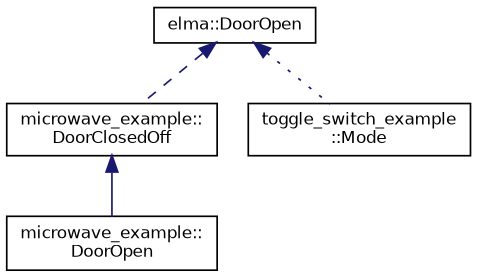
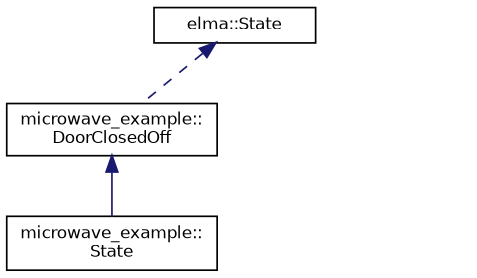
  digraph {
    rankdir=TB
    node [color=black fillcolor=white fontname=Helvetica fontsize=10 shape=record style=filled]
    edge [color=midnightblue dir=back fontname=Helvetica fontsize=10 labelfontname=Helvetica labelfontsize=10]
-   n1 [fontcolor=black height=0.2 label="elma::DoorOpen" width=0.4]
+   n1 [fontcolor=black height=0.2 label="elma::State" width=0.4]
    n2 [height=0.2 label="microwave_example::\lDoorClosedOff" width=0.4]
-   n3 [height=0.2 label="toggle_switch_example\l::Mode" width=0.4]
-   n4 [height=0.2 label="microwave_example::\lDoorOpen" width=0.4]
+   n4 [height=0.2 label="microwave_example::\lState" width=0.4]
    n1 -> n2 [style=dashed]
-   n1 -> n3 [style=dotted]
    n2 -> n4 [style=solid]
  }
